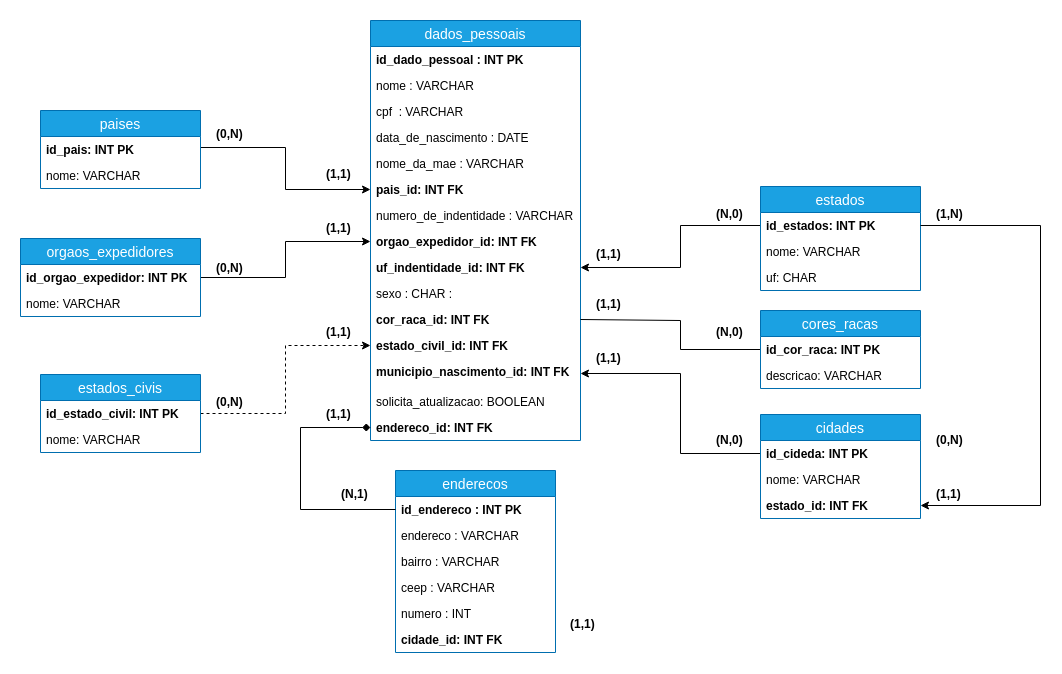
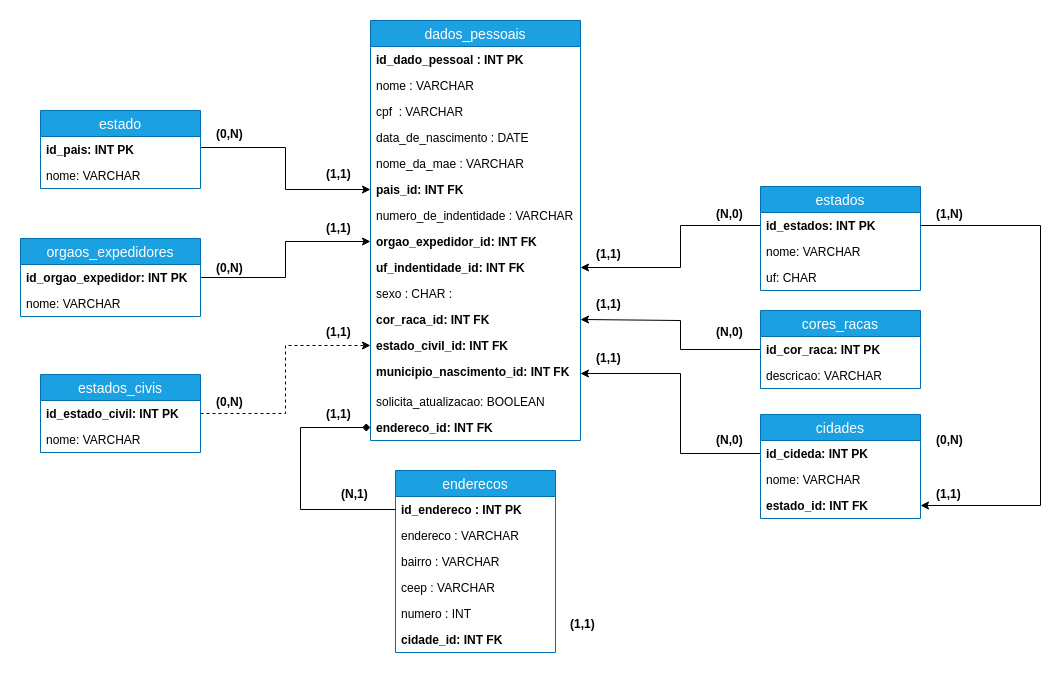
  <mxCell id="0" />
  <mxCell id="1" parent="0" />
  <mxCell id="2" value="dados_pessoais" style="swimlane;fontStyle=0;childLayout=stackLayout;horizontal=1;startSize=26;horizontalStack=0;resizeParent=1;resizeParentMax=0;resizeLast=0;collapsible=1;marginBottom=0;align=center;fontSize=14;fillColor=#1ba1e2;strokeColor=#006EAF;fontColor=#ffffff;" parent="1" vertex="1"><mxGeometry x="370" y="20" width="210" height="420" as="geometry" /></mxCell>
  <mxCell id="3" value="id_dado_pessoal : INT PK" style="text;strokeColor=none;fillColor=none;spacingLeft=4;spacingRight=4;overflow=hidden;rotatable=0;points=[[0,0.5],[1,0.5]];portConstraint=eastwest;fontSize=12;fontStyle=1" parent="2" vertex="1"><mxGeometry y="26" width="210" height="26" as="geometry" /></mxCell>
  <mxCell id="4" value="nome : VARCHAR " style="text;strokeColor=none;fillColor=none;spacingLeft=4;spacingRight=4;overflow=hidden;rotatable=0;points=[[0,0.5],[1,0.5]];portConstraint=eastwest;fontSize=12;" parent="2" vertex="1"><mxGeometry y="52" width="210" height="26" as="geometry" /></mxCell>
  <mxCell id="5" value="cpf  : VARCHAR " style="text;strokeColor=none;fillColor=none;spacingLeft=4;spacingRight=4;overflow=hidden;rotatable=0;points=[[0,0.5],[1,0.5]];portConstraint=eastwest;fontSize=12;" parent="2" vertex="1"><mxGeometry y="78" width="210" height="26" as="geometry" /></mxCell>
  <mxCell id="6" value="data_de_nascimento : DATE" style="text;strokeColor=none;fillColor=none;spacingLeft=4;spacingRight=4;overflow=hidden;rotatable=0;points=[[0,0.5],[1,0.5]];portConstraint=eastwest;fontSize=12;" parent="2" vertex="1"><mxGeometry y="104" width="210" height="26" as="geometry" /></mxCell>
  <mxCell id="7" value="nome_da_mae : VARCHAR" style="text;strokeColor=none;fillColor=none;spacingLeft=4;spacingRight=4;overflow=hidden;rotatable=0;points=[[0,0.5],[1,0.5]];portConstraint=eastwest;fontSize=12;" parent="2" vertex="1"><mxGeometry y="130" width="210" height="26" as="geometry" /></mxCell>
  <mxCell id="8" value="pais_id: INT FK" style="text;strokeColor=none;fillColor=none;spacingLeft=4;spacingRight=4;overflow=hidden;rotatable=0;points=[[0,0.5],[1,0.5]];portConstraint=eastwest;fontSize=12;fontStyle=1" parent="2" vertex="1"><mxGeometry y="156" width="210" height="26" as="geometry" /></mxCell>
  <mxCell id="9" value="numero_de_indentidade : VARCHAR" style="text;strokeColor=none;fillColor=none;spacingLeft=4;spacingRight=4;overflow=hidden;rotatable=0;points=[[0,0.5],[1,0.5]];portConstraint=eastwest;fontSize=12;" parent="2" vertex="1"><mxGeometry y="182" width="210" height="26" as="geometry" /></mxCell>
  <mxCell id="10" value="orgao_expedidor_id: INT FK" style="text;strokeColor=none;fillColor=none;spacingLeft=4;spacingRight=4;overflow=hidden;rotatable=0;points=[[0,0.5],[1,0.5]];portConstraint=eastwest;fontSize=12;fontStyle=1" parent="2" vertex="1"><mxGeometry y="208" width="210" height="26" as="geometry" /></mxCell>
  <mxCell id="11" value="uf_indentidade_id: INT FK" style="text;strokeColor=none;fillColor=none;spacingLeft=4;spacingRight=4;overflow=hidden;rotatable=0;points=[[0,0.5],[1,0.5]];portConstraint=eastwest;fontSize=12;fontStyle=1" parent="2" vertex="1"><mxGeometry y="234" width="210" height="26" as="geometry" /></mxCell>
  <mxCell id="12" value="sexo : CHAR :" style="text;strokeColor=none;fillColor=none;spacingLeft=4;spacingRight=4;overflow=hidden;rotatable=0;points=[[0,0.5],[1,0.5]];portConstraint=eastwest;fontSize=12;" parent="2" vertex="1"><mxGeometry y="260" width="210" height="26" as="geometry" /></mxCell>
  <mxCell id="13" value="cor_raca_id: INT FK" style="text;strokeColor=none;fillColor=none;spacingLeft=4;spacingRight=4;overflow=hidden;rotatable=0;points=[[0,0.5],[1,0.5]];portConstraint=eastwest;fontSize=12;fontStyle=1" parent="2" vertex="1"><mxGeometry y="286" width="210" height="26" as="geometry" /></mxCell>
  <mxCell id="14" value="estado_civil_id: INT FK" style="text;strokeColor=none;fillColor=none;spacingLeft=4;spacingRight=4;overflow=hidden;rotatable=0;points=[[0,0.5],[1,0.5]];portConstraint=eastwest;fontSize=12;fontStyle=1" parent="2" vertex="1"><mxGeometry y="312" width="210" height="26" as="geometry" /></mxCell>
  <mxCell id="15" value="municipio_nascimento_id: INT FK" style="text;strokeColor=none;fillColor=none;spacingLeft=4;spacingRight=4;overflow=hidden;rotatable=0;points=[[0,0.5],[1,0.5]];portConstraint=eastwest;fontSize=12;fontStyle=1" parent="2" vertex="1"><mxGeometry y="338" width="210" height="30" as="geometry" /></mxCell>
  <mxCell id="16" value="solicita_atualizacao: BOOLEAN" style="text;strokeColor=none;fillColor=none;spacingLeft=4;spacingRight=4;overflow=hidden;rotatable=0;points=[[0,0.5],[1,0.5]];portConstraint=eastwest;fontSize=12;" parent="2" vertex="1"><mxGeometry y="368" width="210" height="26" as="geometry" /></mxCell>
  <mxCell id="17" value="endereco_id: INT FK" style="text;strokeColor=none;fillColor=none;spacingLeft=4;spacingRight=4;overflow=hidden;rotatable=0;points=[[0,0.5],[1,0.5]];portConstraint=eastwest;fontSize=12;fontStyle=1" parent="2" vertex="1"><mxGeometry y="394" width="210" height="26" as="geometry" /></mxCell>
- <mxCell id="18" style="edgeStyle=orthogonalEdgeStyle;rounded=0;orthogonalLoop=1;jettySize=auto;html=1;exitX=0;exitY=0.5;exitDx=0;exitDy=0;entryX=1;entryY=0.5;entryDx=0;entryDy=0;fontColor=#000000;endArrow=none;" parent="1" source="25" target="13" edge="1"><mxGeometry relative="1" as="geometry"><Array as="points"><mxPoint x="680" y="349" /><mxPoint x="680" y="320" /></Array></mxGeometry></mxCell>
+ <mxCell id="18" style="edgeStyle=orthogonalEdgeStyle;rounded=0;orthogonalLoop=1;jettySize=auto;html=1;exitX=0;exitY=0.5;exitDx=0;exitDy=0;entryX=1;entryY=0.5;entryDx=0;entryDy=0;fontColor=#000000;" parent="1" source="25" target="13" edge="1"><mxGeometry relative="1" as="geometry"><Array as="points"><mxPoint x="680" y="349" /><mxPoint x="680" y="320" /></Array></mxGeometry></mxCell>
  <mxCell id="19" style="edgeStyle=orthogonalEdgeStyle;rounded=0;orthogonalLoop=1;jettySize=auto;html=1;exitX=1;exitY=0.5;exitDx=0;exitDy=0;entryX=0;entryY=0.5;entryDx=0;entryDy=0;fontColor=#000000;" parent="1" source="69" target="10" edge="1"><mxGeometry relative="1" as="geometry" /></mxCell>
  <mxCell id="20" style="edgeStyle=orthogonalEdgeStyle;rounded=0;orthogonalLoop=1;jettySize=auto;html=1;exitX=0;exitY=0.5;exitDx=0;exitDy=0;fontColor=#000000;" parent="1" source="28" target="11" edge="1"><mxGeometry relative="1" as="geometry"><Array as="points"><mxPoint x="680" y="225" /><mxPoint x="680" y="267" /></Array></mxGeometry></mxCell>
  <mxCell id="21" style="edgeStyle=orthogonalEdgeStyle;rounded=0;orthogonalLoop=1;jettySize=auto;html=1;exitX=1;exitY=0.5;exitDx=0;exitDy=0;entryX=0;entryY=0.5;entryDx=0;entryDy=0;fontColor=#000000;dashed=1;" parent="1" source="66" target="14" edge="1"><mxGeometry relative="1" as="geometry" /></mxCell>
  <mxCell id="22" style="edgeStyle=orthogonalEdgeStyle;rounded=0;orthogonalLoop=1;jettySize=auto;html=1;exitX=1;exitY=0.5;exitDx=0;exitDy=0;entryX=0;entryY=0.5;entryDx=0;entryDy=0;fontColor=#000000;" parent="1" source="62" target="8" edge="1"><mxGeometry relative="1" as="geometry"><Array as="points"><mxPoint x="285" y="147" /><mxPoint x="285" y="189" /></Array></mxGeometry></mxCell>
  <mxCell id="23" style="edgeStyle=orthogonalEdgeStyle;rounded=0;orthogonalLoop=1;jettySize=auto;html=1;exitX=0;exitY=0.5;exitDx=0;exitDy=0;entryX=1;entryY=0.5;entryDx=0;entryDy=0;fontColor=#000000;" parent="1" source="32" target="15" edge="1"><mxGeometry relative="1" as="geometry"><Array as="points"><mxPoint x="680" y="453" /><mxPoint x="680" y="373" /></Array></mxGeometry></mxCell>
  <mxCell id="24" value="cores_racas" style="swimlane;fontStyle=0;childLayout=stackLayout;horizontal=1;startSize=26;horizontalStack=0;resizeParent=1;resizeParentMax=0;resizeLast=0;collapsible=1;marginBottom=0;align=center;fontSize=14;fillColor=#1ba1e2;strokeColor=#006EAF;fontColor=#ffffff;" parent="1" vertex="1"><mxGeometry x="760" y="310" width="160" height="78" as="geometry" /></mxCell>
  <mxCell id="25" value="id_cor_raca: INT PK" style="text;strokeColor=none;fillColor=none;spacingLeft=4;spacingRight=4;overflow=hidden;rotatable=0;points=[[0,0.5],[1,0.5]];portConstraint=eastwest;fontSize=12;fontStyle=1" parent="24" vertex="1"><mxGeometry y="26" width="160" height="26" as="geometry" /></mxCell>
  <mxCell id="26" value="descricao: VARCHAR" style="text;strokeColor=none;fillColor=none;spacingLeft=4;spacingRight=4;overflow=hidden;rotatable=0;points=[[0,0.5],[1,0.5]];portConstraint=eastwest;fontSize=12;" parent="24" vertex="1"><mxGeometry y="52" width="160" height="26" as="geometry" /></mxCell>
  <mxCell id="27" value="estados" style="swimlane;fontStyle=0;childLayout=stackLayout;horizontal=1;startSize=26;horizontalStack=0;resizeParent=1;resizeParentMax=0;resizeLast=0;collapsible=1;marginBottom=0;align=center;fontSize=14;fillColor=#1ba1e2;strokeColor=#006EAF;fontColor=#ffffff;" parent="1" vertex="1"><mxGeometry x="760" y="186" width="160" height="104" as="geometry" /></mxCell>
  <mxCell id="28" value="id_estados: INT PK" style="text;strokeColor=none;fillColor=none;spacingLeft=4;spacingRight=4;overflow=hidden;rotatable=0;points=[[0,0.5],[1,0.5]];portConstraint=eastwest;fontSize=12;fontStyle=1" parent="27" vertex="1"><mxGeometry y="26" width="160" height="26" as="geometry" /></mxCell>
  <mxCell id="29" value="nome: VARCHAR" style="text;strokeColor=none;fillColor=none;spacingLeft=4;spacingRight=4;overflow=hidden;rotatable=0;points=[[0,0.5],[1,0.5]];portConstraint=eastwest;fontSize=12;" parent="27" vertex="1"><mxGeometry y="52" width="160" height="26" as="geometry" /></mxCell>
  <mxCell id="30" value="uf: CHAR" style="text;strokeColor=none;fillColor=none;spacingLeft=4;spacingRight=4;overflow=hidden;rotatable=0;points=[[0,0.5],[1,0.5]];portConstraint=eastwest;fontSize=12;" parent="27" vertex="1"><mxGeometry y="78" width="160" height="26" as="geometry" /></mxCell>
  <mxCell id="31" value="cidades" style="swimlane;fontStyle=0;childLayout=stackLayout;horizontal=1;startSize=26;horizontalStack=0;resizeParent=1;resizeParentMax=0;resizeLast=0;collapsible=1;marginBottom=0;align=center;fontSize=14;fillColor=#1ba1e2;strokeColor=#006EAF;fontColor=#ffffff;" parent="1" vertex="1"><mxGeometry x="760" y="414" width="160" height="104" as="geometry" /></mxCell>
  <mxCell id="32" value="id_cideda: INT PK" style="text;strokeColor=none;fillColor=none;spacingLeft=4;spacingRight=4;overflow=hidden;rotatable=0;points=[[0,0.5],[1,0.5]];portConstraint=eastwest;fontSize=12;fontStyle=1" parent="31" vertex="1"><mxGeometry y="26" width="160" height="26" as="geometry" /></mxCell>
  <mxCell id="33" value="nome: VARCHAR" style="text;strokeColor=none;fillColor=none;spacingLeft=4;spacingRight=4;overflow=hidden;rotatable=0;points=[[0,0.5],[1,0.5]];portConstraint=eastwest;fontSize=12;" parent="31" vertex="1"><mxGeometry y="52" width="160" height="26" as="geometry" /></mxCell>
  <mxCell id="34" value="estado_id: INT FK" style="text;strokeColor=none;fillColor=none;spacingLeft=4;spacingRight=4;overflow=hidden;rotatable=0;points=[[0,0.5],[1,0.5]];portConstraint=eastwest;fontSize=12;fontStyle=1" parent="31" vertex="1"><mxGeometry y="78" width="160" height="26" as="geometry" /></mxCell>
  <mxCell id="35" style="edgeStyle=orthogonalEdgeStyle;rounded=0;orthogonalLoop=1;jettySize=auto;html=1;exitX=1;exitY=0.5;exitDx=0;exitDy=0;entryX=1;entryY=0.5;entryDx=0;entryDy=0;fontColor=#000000;" parent="1" source="28" target="34" edge="1"><mxGeometry relative="1" as="geometry"><Array as="points"><mxPoint x="1040" y="225" /><mxPoint x="1040" y="505" /></Array></mxGeometry></mxCell>
  <mxCell id="36" value="enderecos" style="swimlane;fontStyle=0;childLayout=stackLayout;horizontal=1;startSize=26;horizontalStack=0;resizeParent=1;resizeParentMax=0;resizeLast=0;collapsible=1;marginBottom=0;align=center;fontSize=14;fillColor=#1ba1e2;strokeColor=#006EAF;fontColor=#ffffff;" parent="1" vertex="1"><mxGeometry x="395" y="470" width="160" height="182" as="geometry" /></mxCell>
  <mxCell id="37" value="id_endereco : INT PK" style="text;strokeColor=none;fillColor=none;spacingLeft=4;spacingRight=4;overflow=hidden;rotatable=0;points=[[0,0.5],[1,0.5]];portConstraint=eastwest;fontSize=12;fontStyle=1" parent="36" vertex="1"><mxGeometry y="26" width="160" height="26" as="geometry" /></mxCell>
  <mxCell id="38" value="endereco : VARCHAR" style="text;strokeColor=none;fillColor=none;spacingLeft=4;spacingRight=4;overflow=hidden;rotatable=0;points=[[0,0.5],[1,0.5]];portConstraint=eastwest;fontSize=12;fontStyle=0" parent="36" vertex="1"><mxGeometry y="52" width="160" height="26" as="geometry" /></mxCell>
  <mxCell id="39" value="bairro : VARCHAR" style="text;strokeColor=none;fillColor=none;spacingLeft=4;spacingRight=4;overflow=hidden;rotatable=0;points=[[0,0.5],[1,0.5]];portConstraint=eastwest;fontSize=12;" parent="36" vertex="1"><mxGeometry y="78" width="160" height="26" as="geometry" /></mxCell>
  <mxCell id="40" value="ceep : VARCHAR" style="text;strokeColor=none;fillColor=none;spacingLeft=4;spacingRight=4;overflow=hidden;rotatable=0;points=[[0,0.5],[1,0.5]];portConstraint=eastwest;fontSize=12;" parent="36" vertex="1"><mxGeometry y="104" width="160" height="26" as="geometry" /></mxCell>
  <mxCell id="41" value="numero : INT" style="text;strokeColor=none;fillColor=none;spacingLeft=4;spacingRight=4;overflow=hidden;rotatable=0;points=[[0,0.5],[1,0.5]];portConstraint=eastwest;fontSize=12;" parent="36" vertex="1"><mxGeometry y="130" width="160" height="26" as="geometry" /></mxCell>
  <mxCell id="42" value="cidade_id: INT FK" style="text;strokeColor=none;fillColor=none;spacingLeft=4;spacingRight=4;overflow=hidden;rotatable=0;points=[[0,0.5],[1,0.5]];portConstraint=eastwest;fontSize=12;fontStyle=1" parent="36" vertex="1"><mxGeometry y="156" width="160" height="26" as="geometry" /></mxCell>
  <mxCell id="43" style="edgeStyle=orthogonalEdgeStyle;rounded=0;orthogonalLoop=1;jettySize=auto;html=1;exitX=0;exitY=0.5;exitDx=0;exitDy=0;entryX=0;entryY=0.5;entryDx=0;entryDy=0;fontColor=#000000;endArrow=diamond;" parent="1" source="37" target="17" edge="1"><mxGeometry relative="1" as="geometry"><Array as="points"><mxPoint x="300" y="509" /><mxPoint x="300" y="427" /></Array></mxGeometry></mxCell>
  <mxCell id="44" value="(0,N)" style="text;strokeColor=none;fillColor=none;spacingLeft=4;spacingRight=4;overflow=hidden;rotatable=0;points=[[0,0.5],[1,0.5]];portConstraint=eastwest;fontSize=12;fontStyle=1" parent="1" vertex="1"><mxGeometry x="210" y="120" width="40" height="26" as="geometry" /></mxCell>
  <mxCell id="45" value="(1,1)" style="text;strokeColor=none;fillColor=none;spacingLeft=4;spacingRight=4;overflow=hidden;rotatable=0;points=[[0,0.5],[1,0.5]];portConstraint=eastwest;fontSize=12;fontStyle=1" parent="1" vertex="1"><mxGeometry x="320" y="160" width="40" height="26" as="geometry" /></mxCell>
  <mxCell id="46" value="(1,1)" style="text;strokeColor=none;fillColor=none;spacingLeft=4;spacingRight=4;overflow=hidden;rotatable=0;points=[[0,0.5],[1,0.5]];portConstraint=eastwest;fontSize=12;fontStyle=1" parent="1" vertex="1"><mxGeometry x="320" y="214" width="40" height="26" as="geometry" /></mxCell>
  <mxCell id="47" value="(0,N)" style="text;strokeColor=none;fillColor=none;spacingLeft=4;spacingRight=4;overflow=hidden;rotatable=0;points=[[0,0.5],[1,0.5]];portConstraint=eastwest;fontSize=12;fontStyle=1" parent="1" vertex="1"><mxGeometry x="210" y="254" width="40" height="26" as="geometry" /></mxCell>
  <mxCell id="48" value="(0,N)" style="text;strokeColor=none;fillColor=none;spacingLeft=4;spacingRight=4;overflow=hidden;rotatable=0;points=[[0,0.5],[1,0.5]];portConstraint=eastwest;fontSize=12;fontStyle=1" parent="1" vertex="1"><mxGeometry x="210" y="388" width="40" height="26" as="geometry" /></mxCell>
  <mxCell id="49" value="(1,1)" style="text;strokeColor=none;fillColor=none;spacingLeft=4;spacingRight=4;overflow=hidden;rotatable=0;points=[[0,0.5],[1,0.5]];portConstraint=eastwest;fontSize=12;fontStyle=1" parent="1" vertex="1"><mxGeometry x="320" y="318" width="40" height="26" as="geometry" /></mxCell>
  <mxCell id="50" value="(1,1)" style="text;strokeColor=none;fillColor=none;spacingLeft=4;spacingRight=4;overflow=hidden;rotatable=0;points=[[0,0.5],[1,0.5]];portConstraint=eastwest;fontSize=12;fontStyle=1" parent="1" vertex="1"><mxGeometry x="320" y="400" width="40" height="26" as="geometry" /></mxCell>
  <mxCell id="51" value="(N,1)" style="text;strokeColor=none;fillColor=none;spacingLeft=4;spacingRight=4;overflow=hidden;rotatable=0;points=[[0,0.5],[1,0.5]];portConstraint=eastwest;fontSize=12;fontStyle=1" parent="1" vertex="1"><mxGeometry x="335" y="480" width="40" height="26" as="geometry" /></mxCell>
  <mxCell id="52" value="(1,1)" style="text;strokeColor=none;fillColor=none;spacingLeft=4;spacingRight=4;overflow=hidden;rotatable=0;points=[[0,0.5],[1,0.5]];portConstraint=eastwest;fontSize=12;fontStyle=1" parent="1" vertex="1"><mxGeometry x="590" y="344" width="40" height="26" as="geometry" /></mxCell>
  <mxCell id="53" value="(1,1)" style="text;strokeColor=none;fillColor=none;spacingLeft=4;spacingRight=4;overflow=hidden;rotatable=0;points=[[0,0.5],[1,0.5]];portConstraint=eastwest;fontSize=12;fontStyle=1" parent="1" vertex="1"><mxGeometry x="590" y="290" width="40" height="26" as="geometry" /></mxCell>
  <mxCell id="54" value="(N,0)" style="text;strokeColor=none;fillColor=none;spacingLeft=4;spacingRight=4;overflow=hidden;rotatable=0;points=[[0,0.5],[1,0.5]];portConstraint=eastwest;fontSize=12;fontStyle=1" parent="1" vertex="1"><mxGeometry x="710" y="318" width="40" height="26" as="geometry" /></mxCell>
  <mxCell id="55" value="(N,0)" style="text;strokeColor=none;fillColor=none;spacingLeft=4;spacingRight=4;overflow=hidden;rotatable=0;points=[[0,0.5],[1,0.5]];portConstraint=eastwest;fontSize=12;fontStyle=1" parent="1" vertex="1"><mxGeometry x="710" y="426" width="40" height="26" as="geometry" /></mxCell>
  <mxCell id="56" value="(N,0)" style="text;strokeColor=none;fillColor=none;spacingLeft=4;spacingRight=4;overflow=hidden;rotatable=0;points=[[0,0.5],[1,0.5]];portConstraint=eastwest;fontSize=12;fontStyle=1" parent="1" vertex="1"><mxGeometry x="710" y="200" width="40" height="26" as="geometry" /></mxCell>
  <mxCell id="57" value="(1,1)" style="text;strokeColor=none;fillColor=none;spacingLeft=4;spacingRight=4;overflow=hidden;rotatable=0;points=[[0,0.5],[1,0.5]];portConstraint=eastwest;fontSize=12;fontStyle=1" parent="1" vertex="1"><mxGeometry x="590" y="240" width="40" height="26" as="geometry" /></mxCell>
  <mxCell id="58" value="(1,N)" style="text;strokeColor=none;fillColor=none;spacingLeft=4;spacingRight=4;overflow=hidden;rotatable=0;points=[[0,0.5],[1,0.5]];portConstraint=eastwest;fontSize=12;fontStyle=1" parent="1" vertex="1"><mxGeometry x="930" y="200" width="40" height="26" as="geometry" /></mxCell>
  <mxCell id="59" value="(1,1)" style="text;strokeColor=none;fillColor=none;spacingLeft=4;spacingRight=4;overflow=hidden;rotatable=0;points=[[0,0.5],[1,0.5]];portConstraint=eastwest;fontSize=12;fontStyle=1" parent="1" vertex="1"><mxGeometry x="930" y="480" width="40" height="26" as="geometry" /></mxCell>
  <mxCell id="60" value="(0,N)" style="text;strokeColor=none;fillColor=none;spacingLeft=4;spacingRight=4;overflow=hidden;rotatable=0;points=[[0,0.5],[1,0.5]];portConstraint=eastwest;fontSize=12;fontStyle=1" parent="1" vertex="1"><mxGeometry x="930" y="426" width="40" height="26" as="geometry" /></mxCell>
- <mxCell id="61" value="paises" style="swimlane;fontStyle=0;childLayout=stackLayout;horizontal=1;startSize=26;horizontalStack=0;resizeParent=1;resizeParentMax=0;resizeLast=0;collapsible=1;marginBottom=0;align=center;fontSize=14;fillColor=#1ba1e2;strokeColor=#006EAF;fontColor=#ffffff;" parent="1" vertex="1"><mxGeometry x="40" y="110" width="160" height="78" as="geometry" /></mxCell>
+ <mxCell id="61" value="estado" style="swimlane;fontStyle=0;childLayout=stackLayout;horizontal=1;startSize=26;horizontalStack=0;resizeParent=1;resizeParentMax=0;resizeLast=0;collapsible=1;marginBottom=0;align=center;fontSize=14;fillColor=#1ba1e2;strokeColor=#006EAF;fontColor=#ffffff;" parent="1" vertex="1"><mxGeometry x="40" y="110" width="160" height="78" as="geometry" /></mxCell>
  <mxCell id="62" value="id_pais: INT PK" style="text;strokeColor=none;fillColor=none;spacingLeft=4;spacingRight=4;overflow=hidden;rotatable=0;points=[[0,0.5],[1,0.5]];portConstraint=eastwest;fontSize=12;fontStyle=1" parent="61" vertex="1"><mxGeometry y="26" width="160" height="26" as="geometry" /></mxCell>
  <mxCell id="63" value="nome: VARCHAR" style="text;strokeColor=none;fillColor=none;spacingLeft=4;spacingRight=4;overflow=hidden;rotatable=0;points=[[0,0.5],[1,0.5]];portConstraint=eastwest;fontSize=12;" parent="61" vertex="1"><mxGeometry y="52" width="160" height="26" as="geometry" /></mxCell>
  <mxCell id="64" value="(1,1)" style="text;strokeColor=none;fillColor=none;spacingLeft=4;spacingRight=4;overflow=hidden;rotatable=0;points=[[0,0.5],[1,0.5]];portConstraint=eastwest;fontSize=12;fontStyle=1" parent="1" vertex="1"><mxGeometry x="564" y="610" width="40" height="26" as="geometry" /></mxCell>
  <mxCell id="65" value="estados_civis" style="swimlane;fontStyle=0;childLayout=stackLayout;horizontal=1;startSize=26;horizontalStack=0;resizeParent=1;resizeParentMax=0;resizeLast=0;collapsible=1;marginBottom=0;align=center;fontSize=14;fillColor=#1ba1e2;strokeColor=#006EAF;fontColor=#ffffff;" parent="1" vertex="1"><mxGeometry x="40" y="374" width="160" height="78" as="geometry" /></mxCell>
  <mxCell id="66" value="id_estado_civil: INT PK" style="text;strokeColor=none;fillColor=none;spacingLeft=4;spacingRight=4;overflow=hidden;rotatable=0;points=[[0,0.5],[1,0.5]];portConstraint=eastwest;fontSize=12;fontStyle=1" parent="65" vertex="1"><mxGeometry y="26" width="160" height="26" as="geometry" /></mxCell>
  <mxCell id="67" value="nome: VARCHAR" style="text;strokeColor=none;fillColor=none;spacingLeft=4;spacingRight=4;overflow=hidden;rotatable=0;points=[[0,0.5],[1,0.5]];portConstraint=eastwest;fontSize=12;" parent="65" vertex="1"><mxGeometry y="52" width="160" height="26" as="geometry" /></mxCell>
  <mxCell id="68" value="orgaos_expedidores" style="swimlane;fontStyle=0;childLayout=stackLayout;horizontal=1;startSize=26;horizontalStack=0;resizeParent=1;resizeParentMax=0;resizeLast=0;collapsible=1;marginBottom=0;align=center;fontSize=14;fillColor=#1ba1e2;strokeColor=#006EAF;fontColor=#ffffff;" parent="1" vertex="1"><mxGeometry x="20" y="238" width="180" height="78" as="geometry" /></mxCell>
  <mxCell id="69" value="id_orgao_expedidor: INT PK" style="text;strokeColor=none;fillColor=none;spacingLeft=4;spacingRight=4;overflow=hidden;rotatable=0;points=[[0,0.5],[1,0.5]];portConstraint=eastwest;fontSize=12;fontStyle=1" parent="68" vertex="1"><mxGeometry y="26" width="180" height="26" as="geometry" /></mxCell>
  <mxCell id="70" value="nome: VARCHAR" style="text;strokeColor=none;fillColor=none;spacingLeft=4;spacingRight=4;overflow=hidden;rotatable=0;points=[[0,0.5],[1,0.5]];portConstraint=eastwest;fontSize=12;" parent="68" vertex="1"><mxGeometry y="52" width="180" height="26" as="geometry" /></mxCell>
